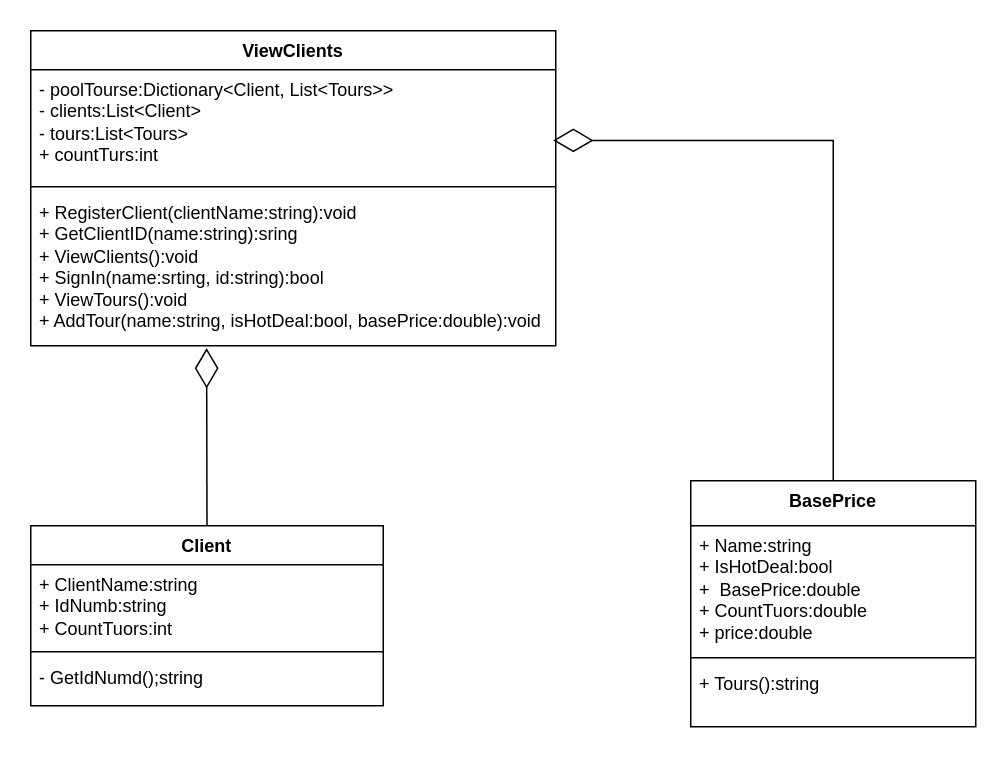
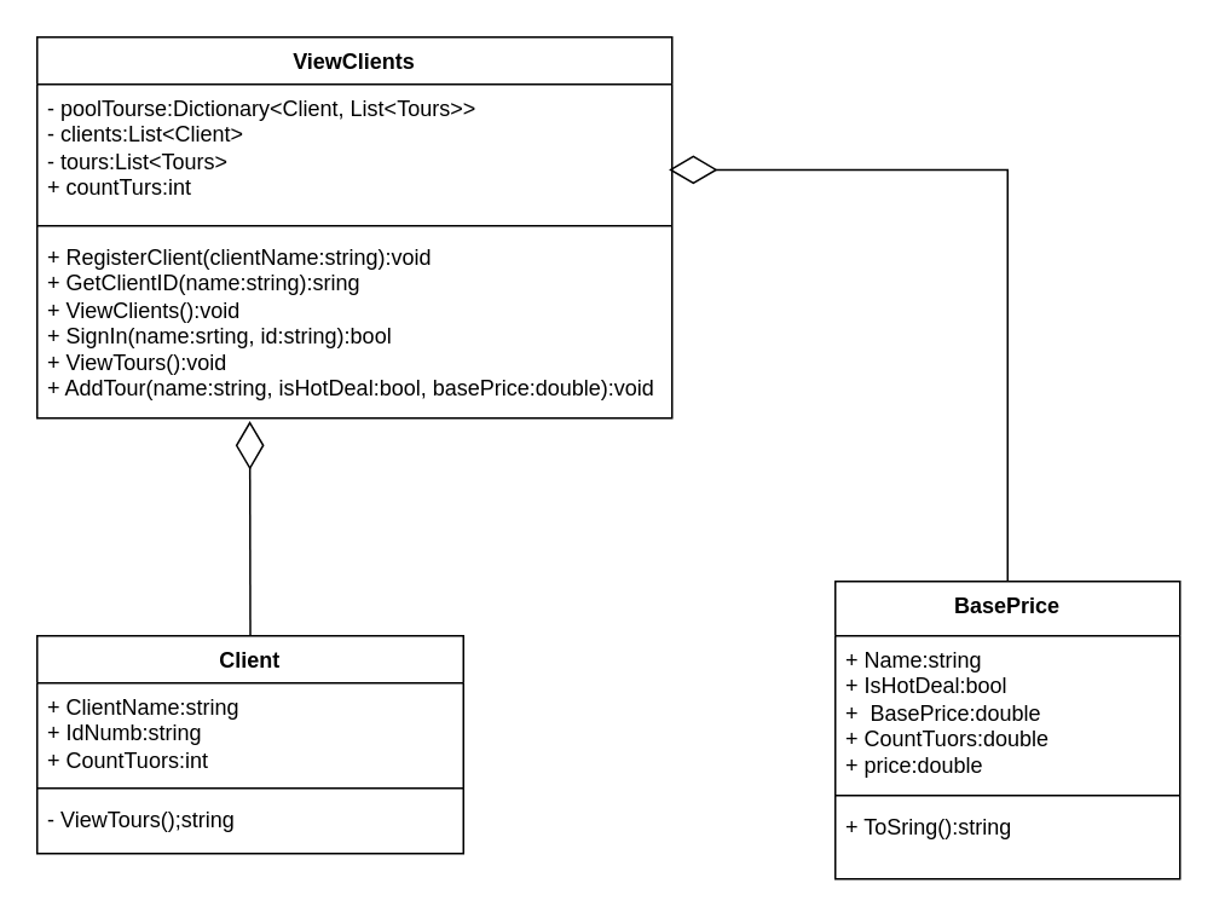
  <mxCell id="0" />
  <mxCell id="1" parent="0" />
  <mxCell id="2" value="ViewClients" style="swimlane;fontStyle=1;align=center;verticalAlign=top;childLayout=stackLayout;horizontal=1;startSize=26;horizontalStack=0;resizeParent=1;resizeParentMax=0;resizeLast=0;collapsible=1;marginBottom=0;whiteSpace=wrap;html=1;" vertex="1" parent="1"><mxGeometry x="20" y="20" width="350" height="210" as="geometry" /></mxCell>
  <mxCell id="3" value="&lt;div&gt;- poolTourse:Dictionary&amp;lt;Client, List&amp;lt;Tours&amp;gt;&amp;gt;&lt;/div&gt;&lt;div&gt;- clients:List&amp;lt;Client&amp;gt;&amp;nbsp;&lt;/div&gt;&lt;div&gt;- tours:List&amp;lt;Tours&amp;gt;&lt;/div&gt;&lt;div&gt;&lt;span style=&quot;background-color: initial;&quot;&gt;+ countTurs:int&amp;nbsp;&lt;/span&gt;&lt;/div&gt;" style="text;strokeColor=none;fillColor=none;align=left;verticalAlign=top;spacingLeft=4;spacingRight=4;overflow=hidden;rotatable=0;points=[[0,0.5],[1,0.5]];portConstraint=eastwest;whiteSpace=wrap;html=1;" vertex="1" parent="2"><mxGeometry y="26" width="350" height="74" as="geometry" /></mxCell>
  <mxCell id="4" value="" style="line;strokeWidth=1;fillColor=none;align=left;verticalAlign=middle;spacingTop=-1;spacingLeft=3;spacingRight=3;rotatable=0;labelPosition=right;points=[];portConstraint=eastwest;strokeColor=inherit;" vertex="1" parent="2"><mxGeometry y="100" width="350" height="8" as="geometry" /></mxCell>
  <mxCell id="5" value="+ RegisterClient(clientName:string):void&lt;br&gt;+ GetClientID(name:string):sring&lt;br&gt;+ ViewClients():void&lt;br&gt;+ SignIn(name:srting, id:string):bool&lt;br&gt;+ ViewTours():void&lt;br&gt;+ AddTour(name:string, isHotDeal:bool, basePrice:double):void" style="text;strokeColor=none;fillColor=none;align=left;verticalAlign=top;spacingLeft=4;spacingRight=4;overflow=hidden;rotatable=0;points=[[0,0.5],[1,0.5]];portConstraint=eastwest;whiteSpace=wrap;html=1;" vertex="1" parent="2"><mxGeometry y="108" width="350" height="102" as="geometry" /></mxCell>
  <mxCell id="6" value="Client" style="swimlane;fontStyle=1;align=center;verticalAlign=top;childLayout=stackLayout;horizontal=1;startSize=26;horizontalStack=0;resizeParent=1;resizeParentMax=0;resizeLast=0;collapsible=1;marginBottom=0;whiteSpace=wrap;html=1;" vertex="1" parent="1"><mxGeometry x="20" y="350" width="235" height="120" as="geometry" /></mxCell>
  <mxCell id="7" value="&lt;div&gt;+ ClientName:string&lt;/div&gt;&lt;div&gt;+ IdNumb:string&lt;/div&gt;&lt;div&gt;+ CountTuors:int&lt;/div&gt;" style="text;strokeColor=none;fillColor=none;align=left;verticalAlign=top;spacingLeft=4;spacingRight=4;overflow=hidden;rotatable=0;points=[[0,0.5],[1,0.5]];portConstraint=eastwest;whiteSpace=wrap;html=1;" vertex="1" parent="6"><mxGeometry y="26" width="235" height="54" as="geometry" /></mxCell>
  <mxCell id="8" value="" style="line;strokeWidth=1;fillColor=none;align=left;verticalAlign=middle;spacingTop=-1;spacingLeft=3;spacingRight=3;rotatable=0;labelPosition=right;points=[];portConstraint=eastwest;strokeColor=inherit;" vertex="1" parent="6"><mxGeometry y="80" width="235" height="8" as="geometry" /></mxCell>
- <mxCell id="9" value="- GetIdNumd();string" style="text;strokeColor=none;fillColor=none;align=left;verticalAlign=top;spacingLeft=4;spacingRight=4;overflow=hidden;rotatable=0;points=[[0,0.5],[1,0.5]];portConstraint=eastwest;whiteSpace=wrap;html=1;" vertex="1" parent="6"><mxGeometry y="88" width="235" height="32" as="geometry" /></mxCell>
+ <mxCell id="9" value="- ViewTours();string" style="text;strokeColor=none;fillColor=none;align=left;verticalAlign=top;spacingLeft=4;spacingRight=4;overflow=hidden;rotatable=0;points=[[0,0.5],[1,0.5]];portConstraint=eastwest;whiteSpace=wrap;html=1;" vertex="1" parent="6"><mxGeometry y="88" width="235" height="32" as="geometry" /></mxCell>
  <mxCell id="10" value="BasePrice" style="swimlane;fontStyle=1;align=center;verticalAlign=top;childLayout=stackLayout;horizontal=1;startSize=30;horizontalStack=0;resizeParent=1;resizeParentMax=0;resizeLast=0;collapsible=1;marginBottom=0;whiteSpace=wrap;html=1;" vertex="1" parent="1"><mxGeometry x="460" y="320" width="190" height="164" as="geometry" /></mxCell>
  <mxCell id="11" value="&lt;div&gt;+ Name:string&lt;/div&gt;&lt;div&gt;+ IsHotDeal:bool&lt;/div&gt;&lt;div&gt;+&amp;nbsp; BasePrice:double&lt;/div&gt;&lt;div&gt;+ CountTuors:double&lt;/div&gt;&lt;div&gt;+ price:double&lt;/div&gt;" style="text;strokeColor=none;fillColor=none;align=left;verticalAlign=top;spacingLeft=4;spacingRight=4;overflow=hidden;rotatable=0;points=[[0,0.5],[1,0.5]];portConstraint=eastwest;whiteSpace=wrap;html=1;" vertex="1" parent="10"><mxGeometry y="30" width="190" height="84" as="geometry" /></mxCell>
  <mxCell id="12" value="" style="line;strokeWidth=1;fillColor=none;align=left;verticalAlign=middle;spacingTop=-1;spacingLeft=3;spacingRight=3;rotatable=0;labelPosition=right;points=[];portConstraint=eastwest;strokeColor=inherit;" vertex="1" parent="10"><mxGeometry y="114" width="190" height="8" as="geometry" /></mxCell>
- <mxCell id="13" value="+ Tours():string" style="text;strokeColor=none;fillColor=none;align=left;verticalAlign=top;spacingLeft=4;spacingRight=4;overflow=hidden;rotatable=0;points=[[0,0.5],[1,0.5]];portConstraint=eastwest;whiteSpace=wrap;html=1;" vertex="1" parent="10"><mxGeometry y="122" width="190" height="42" as="geometry" /></mxCell>
+ <mxCell id="13" value="+ ToSring():string" style="text;strokeColor=none;fillColor=none;align=left;verticalAlign=top;spacingLeft=4;spacingRight=4;overflow=hidden;rotatable=0;points=[[0,0.5],[1,0.5]];portConstraint=eastwest;whiteSpace=wrap;html=1;" vertex="1" parent="10"><mxGeometry y="122" width="190" height="42" as="geometry" /></mxCell>
  <mxCell id="14" value="" style="endArrow=diamondThin;endFill=0;endSize=24;html=1;rounded=0;exitX=0.5;exitY=0;exitDx=0;exitDy=0;entryX=0.335;entryY=1.015;entryDx=0;entryDy=0;entryPerimeter=0;" edge="1" parent="1" source="6" target="5"><mxGeometry width="160" relative="1" as="geometry"><mxPoint x="240" y="320" as="sourcePoint" /><mxPoint x="400" y="320" as="targetPoint" /></mxGeometry></mxCell>
  <mxCell id="15" value="" style="endArrow=diamondThin;endFill=0;endSize=24;html=1;rounded=0;exitX=0.5;exitY=0;exitDx=0;exitDy=0;entryX=0.995;entryY=0.637;entryDx=0;entryDy=0;entryPerimeter=0;edgeStyle=orthogonalEdgeStyle;" edge="1" parent="1" source="10" target="3"><mxGeometry width="160" relative="1" as="geometry"><mxPoint x="390" y="230" as="sourcePoint" /><mxPoint x="370" y="90" as="targetPoint" /><Array as="points"><mxPoint x="555" y="93" /></Array></mxGeometry></mxCell>
